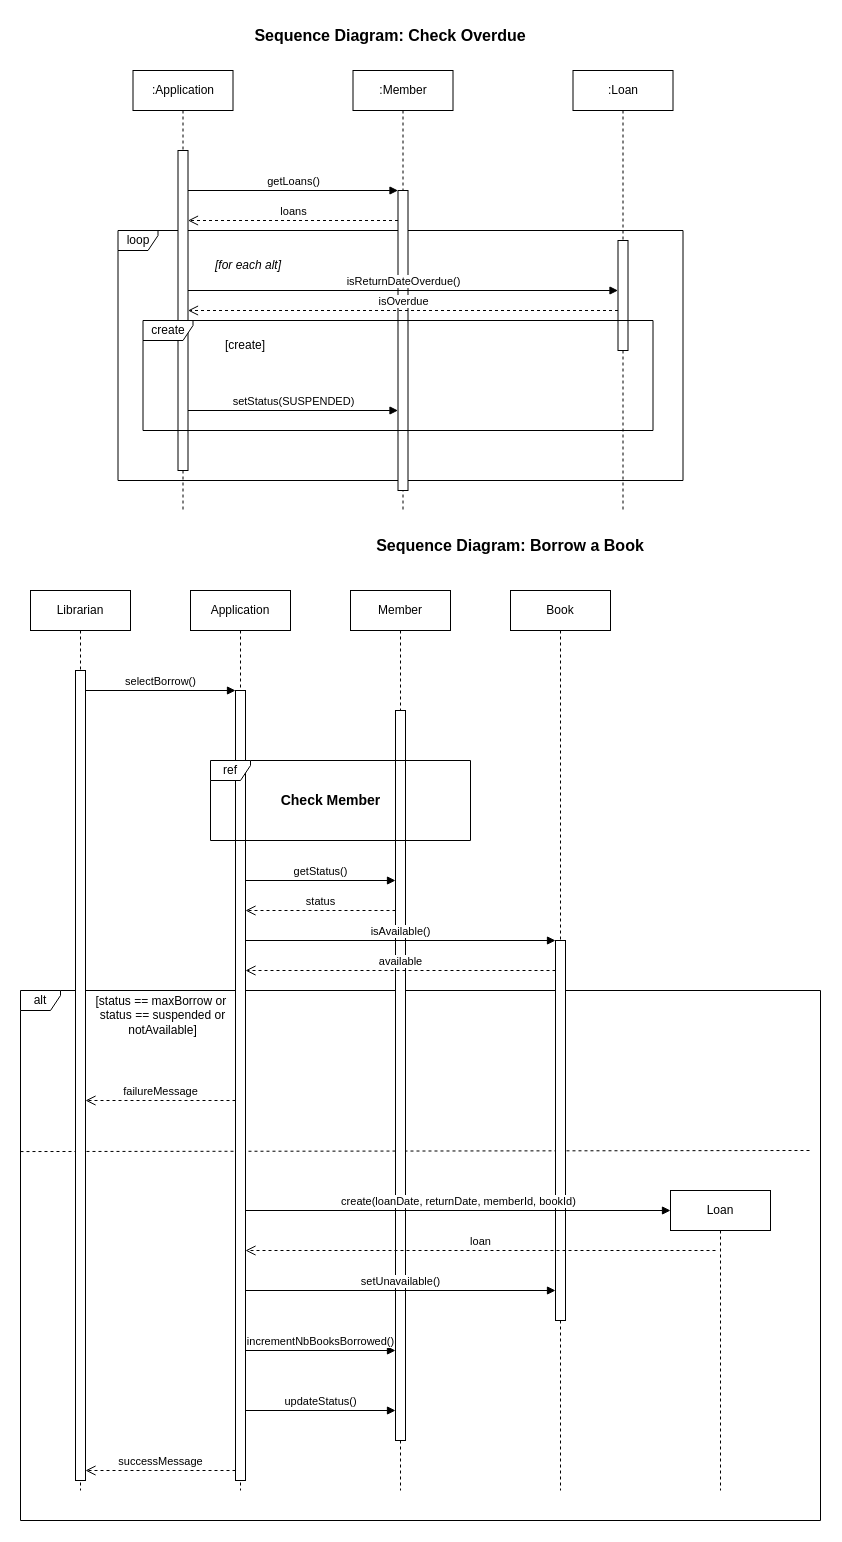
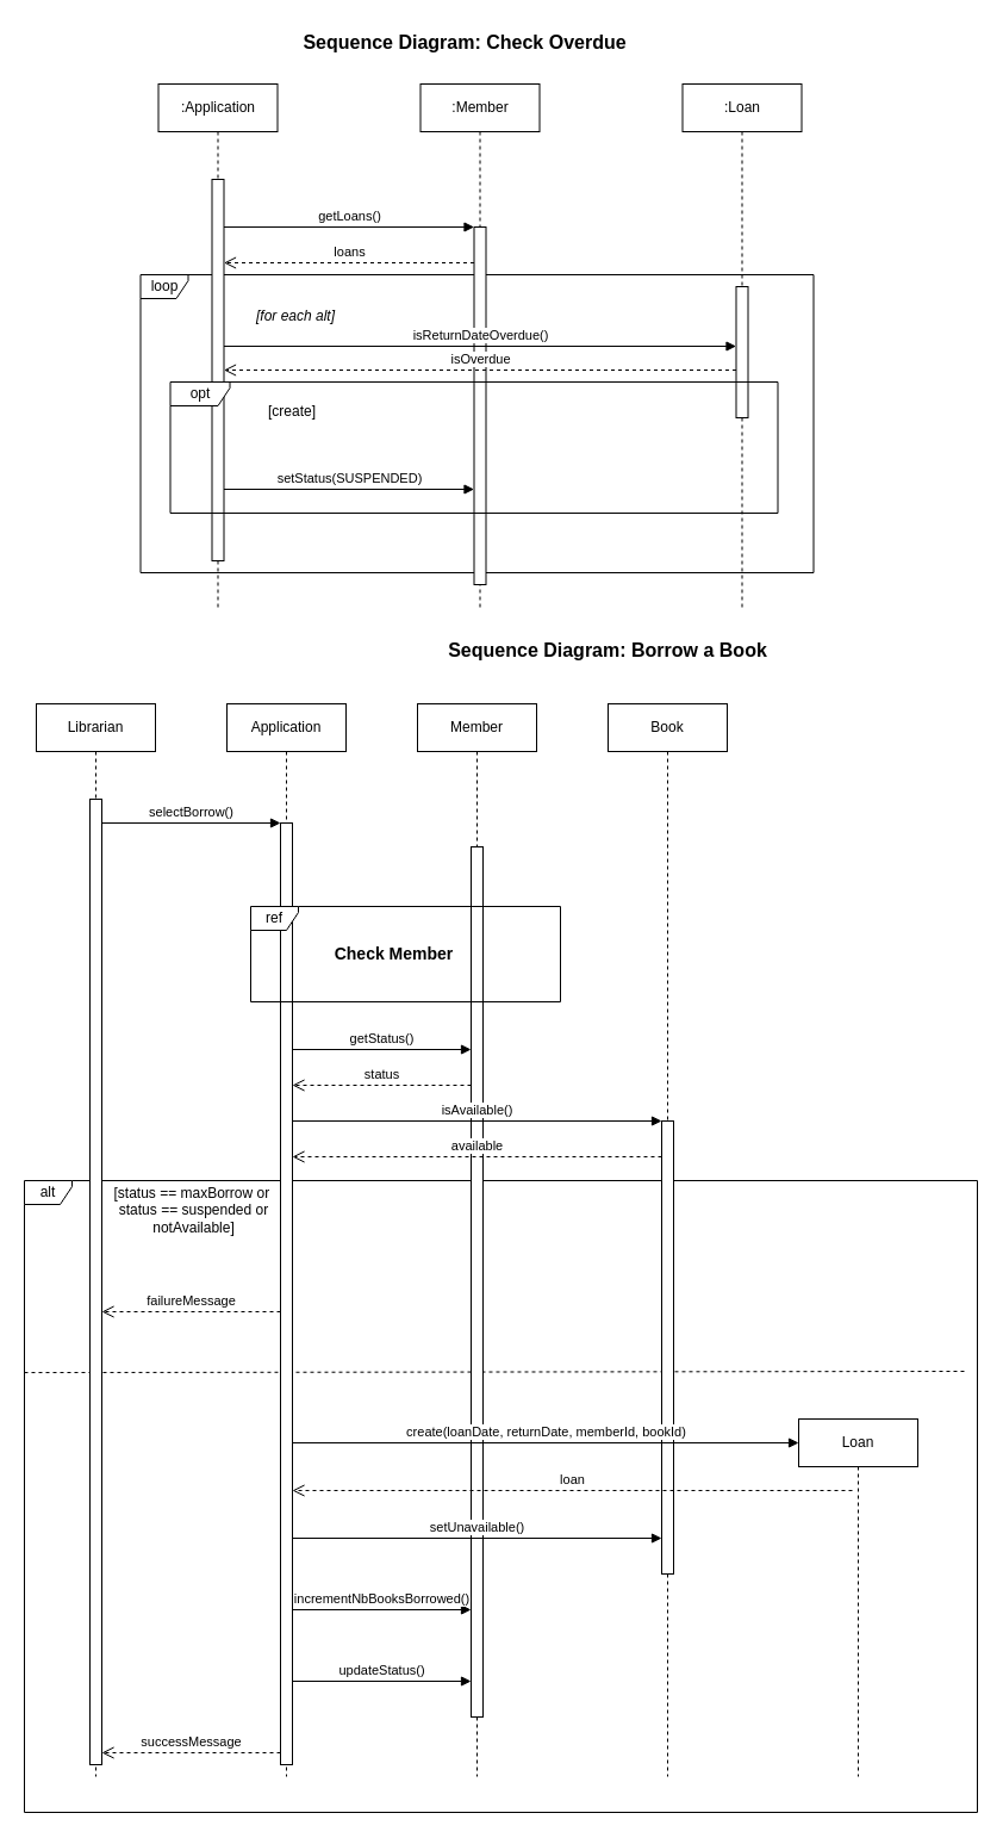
  <mxCell id="0" />
  <mxCell id="1" parent="0" />
  <mxCell id="2" value="alt" style="shape=umlFrame;whiteSpace=wrap;html=1;width=40;height=20;" vertex="1" parent="1"><mxGeometry x="20" y="990" width="800" height="530" as="geometry" /></mxCell>
  <mxCell id="3" value="Sequence Diagram: Borrow a Book" style="text;html=1;align=center;verticalAlign=middle;whiteSpace=wrap;rounded=0;fontSize=16;fontStyle=1;" parent="1" vertex="1"><mxGeometry x="365" y="530" width="290" height="30" as="geometry" /></mxCell>
  <mxCell id="4" value="Librarian" style="shape=umlLifeline;perimeter=lifelinePerimeter;whiteSpace=wrap;html=1;container=1;collapsible=0;recursiveResize=0;outlineConnect=0;" parent="1" vertex="1"><mxGeometry x="30" y="590" width="100" height="900" as="geometry" /></mxCell>
  <mxCell id="5" value="Application" style="shape=umlLifeline;perimeter=lifelinePerimeter;whiteSpace=wrap;html=1;container=1;collapsible=0;recursiveResize=0;outlineConnect=0;" parent="1" vertex="1"><mxGeometry x="190" y="590" width="100" height="900" as="geometry" /></mxCell>
  <mxCell id="6" value="failureMessage" style="html=1;verticalAlign=bottom;endArrow=open;dashed=1;endSize=8;rounded=0;" edge="1" parent="5"><mxGeometry relative="1" as="geometry"><mxPoint x="45" y="510" as="sourcePoint" /><mxPoint x="-105" y="510" as="targetPoint" /></mxGeometry></mxCell>
  <mxCell id="7" value="Member" style="shape=umlLifeline;perimeter=lifelinePerimeter;whiteSpace=wrap;html=1;container=1;collapsible=0;recursiveResize=0;outlineConnect=0;" parent="1" vertex="1"><mxGeometry x="350" y="590" width="100" height="900" as="geometry" /></mxCell>
  <mxCell id="8" value="" style="endArrow=none;dashed=1;html=1;rounded=0;exitX=0;exitY=0.228;exitDx=0;exitDy=0;exitPerimeter=0;entryX=0.988;entryY=0.226;entryDx=0;entryDy=0;entryPerimeter=0;" edge="1" parent="7"><mxGeometry width="50" height="50" relative="1" as="geometry"><mxPoint x="-330" y="561.06" as="sourcePoint" /><mxPoint x="460.4" y="560" as="targetPoint" /></mxGeometry></mxCell>
  <mxCell id="9" value="Loan" style="shape=umlLifeline;perimeter=lifelinePerimeter;whiteSpace=wrap;html=1;container=1;collapsible=0;recursiveResize=0;outlineConnect=0;" parent="1" vertex="1"><mxGeometry x="670" y="1190" width="100" height="300" as="geometry" /></mxCell>
  <mxCell id="10" value="Book" style="shape=umlLifeline;perimeter=lifelinePerimeter;whiteSpace=wrap;html=1;container=1;collapsible=0;recursiveResize=0;outlineConnect=0;" parent="1" vertex="1"><mxGeometry x="510" y="590" width="100" height="900" as="geometry" /></mxCell>
  <mxCell id="11" value="" style="html=1;points=[];perimeter=orthogonalPerimeter;" parent="1" vertex="1"><mxGeometry x="75" y="670" width="10" height="810" as="geometry" /></mxCell>
  <mxCell id="12" value="" style="html=1;points=[];perimeter=orthogonalPerimeter;" parent="1" vertex="1"><mxGeometry x="235" y="690" width="10" height="790" as="geometry" /></mxCell>
  <mxCell id="13" value="" style="html=1;points=[];perimeter=orthogonalPerimeter;" parent="1" vertex="1"><mxGeometry x="395" y="710" width="10" height="730" as="geometry" /></mxCell>
  <mxCell id="14" value="" style="html=1;points=[];perimeter=orthogonalPerimeter;" parent="1" vertex="1"><mxGeometry x="555" y="940" width="10" height="380" as="geometry" /></mxCell>
  <mxCell id="15" value="selectBorrow()" style="html=1;verticalAlign=bottom;endArrow=block;rounded=0;" parent="1" edge="1"><mxGeometry width="80" relative="1" as="geometry"><mxPoint x="85" y="690" as="sourcePoint" /><mxPoint x="235" y="690" as="targetPoint" /></mxGeometry></mxCell>
  <mxCell id="16" value="ref" style="shape=umlFrame;whiteSpace=wrap;html=1;width=40;height=20;" parent="1" vertex="1"><mxGeometry x="210" y="760" width="260" height="80" as="geometry" /></mxCell>
  <mxCell id="17" value="Check Member" style="text;html=1;align=center;verticalAlign=middle;resizable=0;points=[];autosize=1;fontStyle=1;fontSize=14;" parent="1" vertex="1"><mxGeometry x="270" y="785" width="120" height="30" as="geometry" /></mxCell>
  <mxCell id="18" value="getStatus()" style="html=1;verticalAlign=bottom;endArrow=block;rounded=0;" parent="1" edge="1"><mxGeometry width="80" relative="1" as="geometry"><mxPoint x="245" y="880" as="sourcePoint" /><mxPoint x="395" y="880" as="targetPoint" /></mxGeometry></mxCell>
  <mxCell id="19" value="status" style="html=1;verticalAlign=bottom;endArrow=open;dashed=1;endSize=8;rounded=0;" parent="1" edge="1"><mxGeometry relative="1" as="geometry"><mxPoint x="395" y="910" as="sourcePoint" /><mxPoint x="245" y="910" as="targetPoint" /></mxGeometry></mxCell>
  <mxCell id="20" value="isAvailable()" style="html=1;verticalAlign=bottom;endArrow=block;rounded=0;" parent="1" edge="1"><mxGeometry width="80" relative="1" as="geometry"><mxPoint x="245" y="940" as="sourcePoint" /><mxPoint x="555" y="940" as="targetPoint" /></mxGeometry></mxCell>
  <mxCell id="21" value="available" style="html=1;verticalAlign=bottom;endArrow=open;dashed=1;endSize=8;rounded=0;" parent="1" edge="1"><mxGeometry relative="1" as="geometry"><mxPoint x="555" y="970" as="sourcePoint" /><mxPoint x="245" y="970" as="targetPoint" /></mxGeometry></mxCell>
  <mxCell id="22" value="create(loanDate, returnDate, memberId, bookId)" style="html=1;verticalAlign=bottom;endArrow=block;rounded=0;" parent="1" edge="1"><mxGeometry width="80" relative="1" as="geometry"><mxPoint x="245" y="1210" as="sourcePoint" /><mxPoint x="670" y="1210" as="targetPoint" /></mxGeometry></mxCell>
  <mxCell id="23" value="loan" style="html=1;verticalAlign=bottom;endArrow=open;dashed=1;endSize=8;rounded=0;" parent="1" edge="1"><mxGeometry relative="1" as="geometry"><mxPoint x="715" y="1250" as="sourcePoint" /><mxPoint x="245" y="1250" as="targetPoint" /></mxGeometry></mxCell>
  <mxCell id="24" value="setUnavailable()" style="html=1;verticalAlign=bottom;endArrow=block;rounded=0;" parent="1" edge="1"><mxGeometry width="80" relative="1" as="geometry"><mxPoint x="245" y="1290" as="sourcePoint" /><mxPoint x="555" y="1290" as="targetPoint" /></mxGeometry></mxCell>
  <mxCell id="25" value="incrementNbBooksBorrowed()" style="html=1;verticalAlign=bottom;endArrow=block;rounded=0;" parent="1" edge="1"><mxGeometry width="80" relative="1" as="geometry"><mxPoint x="245" y="1350" as="sourcePoint" /><mxPoint x="395" y="1350" as="targetPoint" /></mxGeometry></mxCell>
  <mxCell id="26" value="updateStatus()" style="html=1;verticalAlign=bottom;endArrow=block;rounded=0;" parent="1" edge="1"><mxGeometry width="80" relative="1" as="geometry"><mxPoint x="245" y="1410" as="sourcePoint" /><mxPoint x="395" y="1410" as="targetPoint" /></mxGeometry></mxCell>
  <mxCell id="27" value="[status == maxBorrow or&amp;nbsp;&lt;div&gt;status == suspended or notAvailable]&lt;/div&gt;" style="text;html=1;align=center;verticalAlign=middle;whiteSpace=wrap;rounded=0;" vertex="1" parent="1"><mxGeometry x="90" y="1000" width="145" height="30" as="geometry" /></mxCell>
  <mxCell id="28" value="successMessage" style="html=1;verticalAlign=bottom;endArrow=open;dashed=1;endSize=8;rounded=0;" edge="1" parent="1"><mxGeometry relative="1" as="geometry"><mxPoint x="235" y="1470" as="sourcePoint" /><mxPoint x="85" y="1470" as="targetPoint" /></mxGeometry></mxCell>
  <mxCell id="29" value="loop" style="shape=umlFrame;whiteSpace=wrap;html=1;width=40;height=20;" vertex="1" parent="1"><mxGeometry x="117.5" y="230" width="565" height="250" as="geometry" /></mxCell>
  <mxCell id="30" value="Sequence Diagram: Check Overdue" style="text;html=1;align=center;verticalAlign=middle;whiteSpace=wrap;rounded=0;fontSize=16;fontStyle=1" vertex="1" parent="1"><mxGeometry x="245" y="20" width="290" height="30" as="geometry" /></mxCell>
  <mxCell id="31" value=":Application" style="shape=umlLifeline;perimeter=lifelinePerimeter;whiteSpace=wrap;html=1;container=1;collapsible=0;recursiveResize=0;outlineConnect=0;" vertex="1" parent="1"><mxGeometry x="132.5" y="70" width="100" height="440" as="geometry" /></mxCell>
  <mxCell id="32" value=":Member" style="shape=umlLifeline;perimeter=lifelinePerimeter;whiteSpace=wrap;html=1;container=1;collapsible=0;recursiveResize=0;outlineConnect=0;" vertex="1" parent="1"><mxGeometry x="352.5" y="70" width="100" height="440" as="geometry" /></mxCell>
  <mxCell id="33" value=":Loan" style="shape=umlLifeline;perimeter=lifelinePerimeter;whiteSpace=wrap;html=1;container=1;collapsible=0;recursiveResize=0;outlineConnect=0;" vertex="1" parent="1"><mxGeometry x="572.5" y="70" width="100" height="440" as="geometry" /></mxCell>
  <mxCell id="34" value="" style="html=1;points=[];perimeter=orthogonalPerimeter;" vertex="1" parent="1"><mxGeometry x="177.5" y="150" width="10" height="320" as="geometry" /></mxCell>
  <mxCell id="35" value="" style="html=1;points=[];perimeter=orthogonalPerimeter;" vertex="1" parent="1"><mxGeometry x="397.5" y="190" width="10" height="300" as="geometry" /></mxCell>
  <mxCell id="36" value="" style="html=1;points=[];perimeter=orthogonalPerimeter;" vertex="1" parent="1"><mxGeometry x="617.5" y="240" width="10" height="110" as="geometry" /></mxCell>
  <mxCell id="37" value="getLoans()" style="html=1;verticalAlign=bottom;endArrow=block;rounded=0;" edge="1" parent="1"><mxGeometry width="80" relative="1" as="geometry"><mxPoint x="187.5" y="190" as="sourcePoint" /><mxPoint x="397.5" y="190" as="targetPoint" /></mxGeometry></mxCell>
  <mxCell id="38" value="loans" style="html=1;verticalAlign=bottom;endArrow=open;dashed=1;endSize=8;rounded=0;" edge="1" parent="1"><mxGeometry relative="1" as="geometry"><mxPoint x="397.5" y="220" as="sourcePoint" /><mxPoint x="187.5" y="220" as="targetPoint" /></mxGeometry></mxCell>
- <mxCell id="39" value="create" style="shape=umlFrame;whiteSpace=wrap;html=1;width=50;height=20;" vertex="1" parent="1"><mxGeometry x="142.5" y="320" width="510" height="110" as="geometry" /></mxCell>
+ <mxCell id="39" value="opt" style="shape=umlFrame;whiteSpace=wrap;html=1;width=50;height=20;" vertex="1" parent="1"><mxGeometry x="142.5" y="320" width="510" height="110" as="geometry" /></mxCell>
  <mxCell id="40" value="[for each alt]" style="text;html=1;align=left;verticalAlign=middle;resizable=0;points=[];autosize=1;fontStyle=2" vertex="1" parent="1"><mxGeometry x="212.5" y="250" width="100" height="30" as="geometry" /></mxCell>
  <mxCell id="41" value="isReturnDateOverdue()" style="html=1;verticalAlign=bottom;endArrow=block;rounded=0;" edge="1" parent="1"><mxGeometry width="80" relative="1" as="geometry"><mxPoint x="187.5" y="290" as="sourcePoint" /><mxPoint x="617.5" y="290" as="targetPoint" /></mxGeometry></mxCell>
  <mxCell id="42" value="isOverdue" style="html=1;verticalAlign=bottom;endArrow=open;dashed=1;endSize=8;rounded=0;" edge="1" parent="1"><mxGeometry relative="1" as="geometry"><mxPoint x="617.5" y="310" as="sourcePoint" /><mxPoint x="187.5" y="310" as="targetPoint" /></mxGeometry></mxCell>
  <mxCell id="43" value="[create]" style="text;html=1;align=left;verticalAlign=middle;resizable=0;points=[];autosize=1;fontStyle=0" vertex="1" parent="1"><mxGeometry x="222.5" y="330" width="80" height="30" as="geometry" /></mxCell>
  <mxCell id="44" value="setStatus(SUSPENDED)" style="html=1;verticalAlign=bottom;endArrow=block;rounded=0;" edge="1" parent="1"><mxGeometry width="80" relative="1" as="geometry"><mxPoint x="187.5" y="410" as="sourcePoint" /><mxPoint x="397.5" y="410" as="targetPoint" /></mxGeometry></mxCell>
